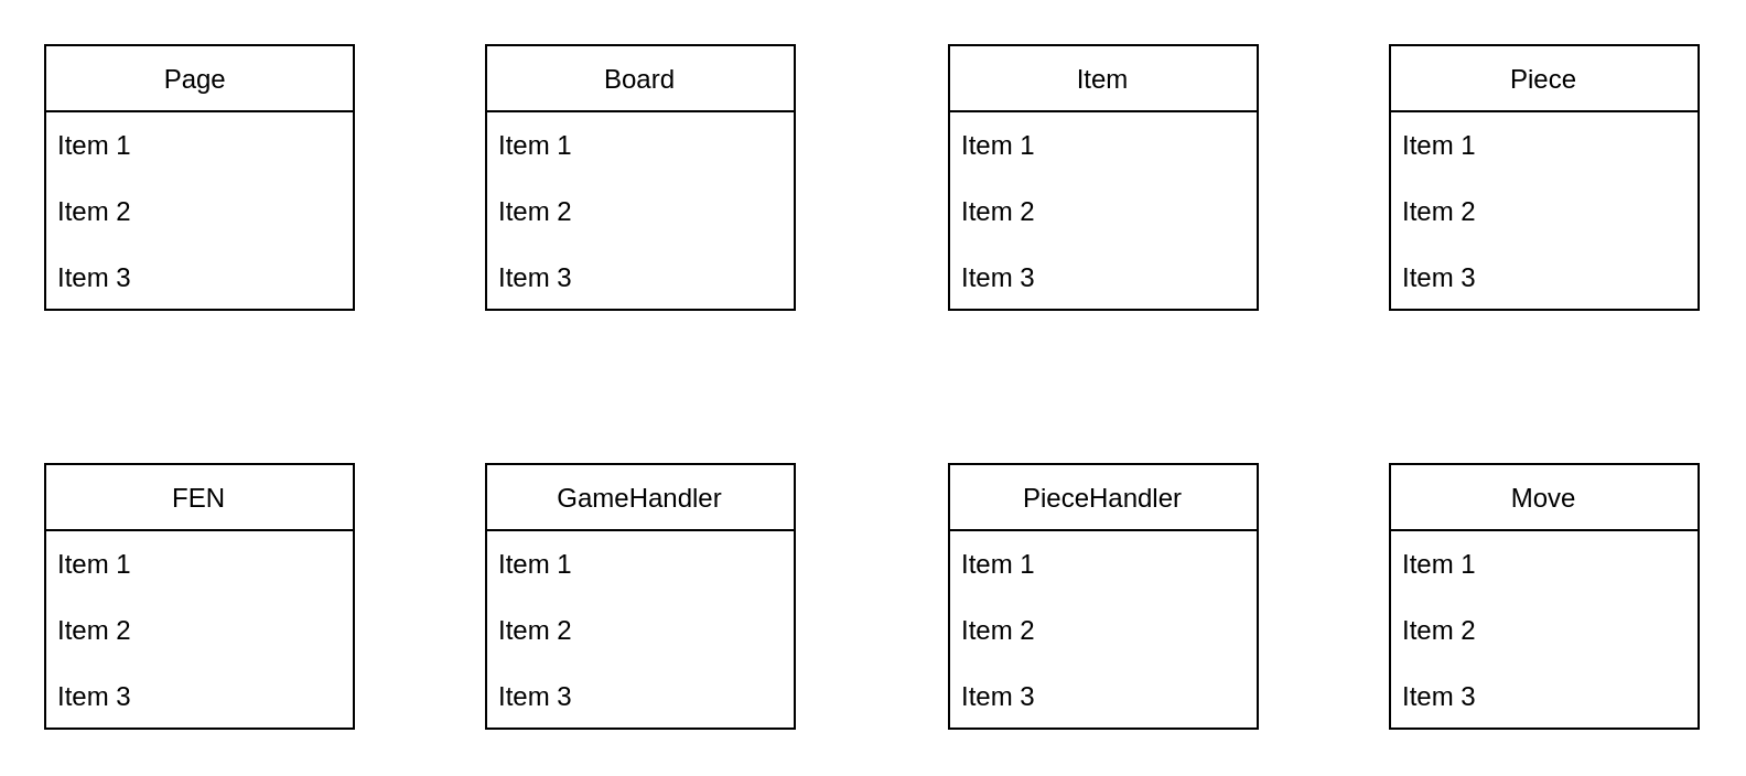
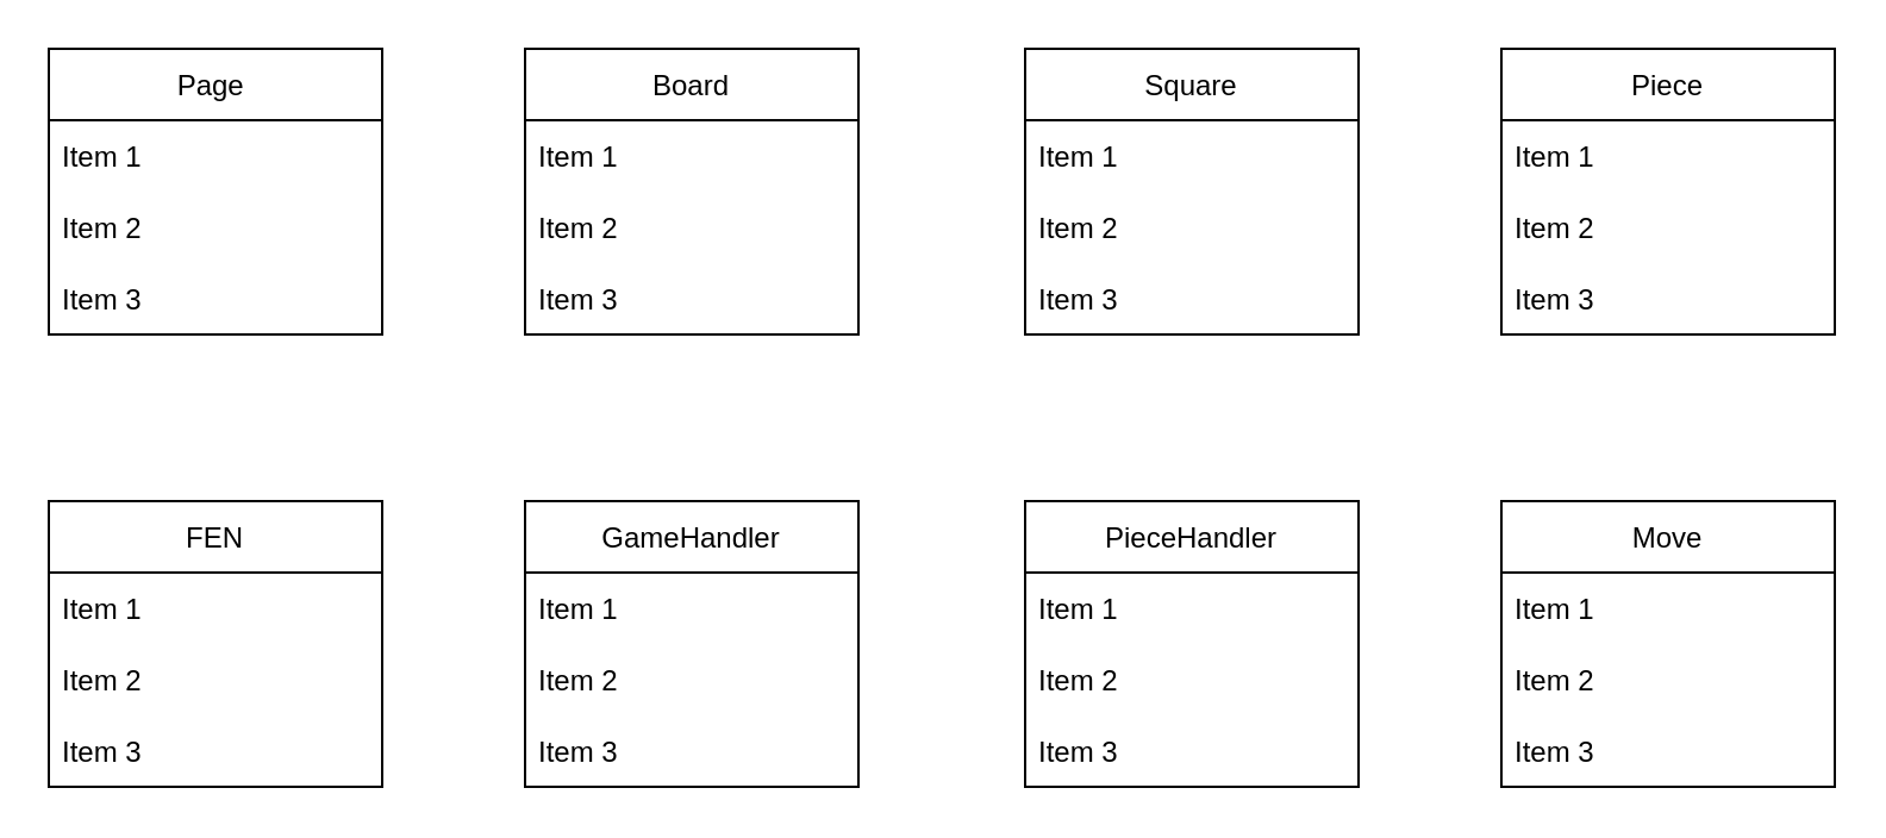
  <mxCell id="0" />
  <mxCell id="1" parent="0" />
  <mxCell id="2" value="Page " style="swimlane;fontStyle=0;childLayout=stackLayout;horizontal=1;startSize=30;horizontalStack=0;resizeParent=1;resizeParentMax=0;resizeLast=0;collapsible=1;marginBottom=0;" vertex="1" parent="1"><mxGeometry x="20" y="20" width="140" height="120" as="geometry" /></mxCell>
  <mxCell id="3" value="Item 1" style="text;strokeColor=none;fillColor=none;align=left;verticalAlign=middle;spacingLeft=4;spacingRight=4;overflow=hidden;points=[[0,0.5],[1,0.5]];portConstraint=eastwest;rotatable=0;" vertex="1" parent="2"><mxGeometry y="30" width="140" height="30" as="geometry" /></mxCell>
  <mxCell id="4" value="Item 2" style="text;strokeColor=none;fillColor=none;align=left;verticalAlign=middle;spacingLeft=4;spacingRight=4;overflow=hidden;points=[[0,0.5],[1,0.5]];portConstraint=eastwest;rotatable=0;" vertex="1" parent="2"><mxGeometry y="60" width="140" height="30" as="geometry" /></mxCell>
  <mxCell id="5" value="Item 3" style="text;strokeColor=none;fillColor=none;align=left;verticalAlign=middle;spacingLeft=4;spacingRight=4;overflow=hidden;points=[[0,0.5],[1,0.5]];portConstraint=eastwest;rotatable=0;" vertex="1" parent="2"><mxGeometry y="90" width="140" height="30" as="geometry" /></mxCell>
  <mxCell id="6" value="Board" style="swimlane;fontStyle=0;childLayout=stackLayout;horizontal=1;startSize=30;horizontalStack=0;resizeParent=1;resizeParentMax=0;resizeLast=0;collapsible=1;marginBottom=0;" vertex="1" parent="1"><mxGeometry x="220" y="20" width="140" height="120" as="geometry" /></mxCell>
  <mxCell id="7" value="Item 1" style="text;strokeColor=none;fillColor=none;align=left;verticalAlign=middle;spacingLeft=4;spacingRight=4;overflow=hidden;points=[[0,0.5],[1,0.5]];portConstraint=eastwest;rotatable=0;" vertex="1" parent="6"><mxGeometry y="30" width="140" height="30" as="geometry" /></mxCell>
  <mxCell id="8" value="Item 2" style="text;strokeColor=none;fillColor=none;align=left;verticalAlign=middle;spacingLeft=4;spacingRight=4;overflow=hidden;points=[[0,0.5],[1,0.5]];portConstraint=eastwest;rotatable=0;" vertex="1" parent="6"><mxGeometry y="60" width="140" height="30" as="geometry" /></mxCell>
  <mxCell id="9" value="Item 3" style="text;strokeColor=none;fillColor=none;align=left;verticalAlign=middle;spacingLeft=4;spacingRight=4;overflow=hidden;points=[[0,0.5],[1,0.5]];portConstraint=eastwest;rotatable=0;" vertex="1" parent="6"><mxGeometry y="90" width="140" height="30" as="geometry" /></mxCell>
- <mxCell id="10" value="Item" style="swimlane;fontStyle=0;childLayout=stackLayout;horizontal=1;startSize=30;horizontalStack=0;resizeParent=1;resizeParentMax=0;resizeLast=0;collapsible=1;marginBottom=0;" vertex="1" parent="1"><mxGeometry x="430" y="20" width="140" height="120" as="geometry" /></mxCell>
+ <mxCell id="10" value="Square" style="swimlane;fontStyle=0;childLayout=stackLayout;horizontal=1;startSize=30;horizontalStack=0;resizeParent=1;resizeParentMax=0;resizeLast=0;collapsible=1;marginBottom=0;" vertex="1" parent="1"><mxGeometry x="430" y="20" width="140" height="120" as="geometry" /></mxCell>
  <mxCell id="11" value="Item 1" style="text;strokeColor=none;fillColor=none;align=left;verticalAlign=middle;spacingLeft=4;spacingRight=4;overflow=hidden;points=[[0,0.5],[1,0.5]];portConstraint=eastwest;rotatable=0;" vertex="1" parent="10"><mxGeometry y="30" width="140" height="30" as="geometry" /></mxCell>
  <mxCell id="12" value="Item 2" style="text;strokeColor=none;fillColor=none;align=left;verticalAlign=middle;spacingLeft=4;spacingRight=4;overflow=hidden;points=[[0,0.5],[1,0.5]];portConstraint=eastwest;rotatable=0;" vertex="1" parent="10"><mxGeometry y="60" width="140" height="30" as="geometry" /></mxCell>
  <mxCell id="13" value="Item 3" style="text;strokeColor=none;fillColor=none;align=left;verticalAlign=middle;spacingLeft=4;spacingRight=4;overflow=hidden;points=[[0,0.5],[1,0.5]];portConstraint=eastwest;rotatable=0;" vertex="1" parent="10"><mxGeometry y="90" width="140" height="30" as="geometry" /></mxCell>
  <mxCell id="14" value="Piece" style="swimlane;fontStyle=0;childLayout=stackLayout;horizontal=1;startSize=30;horizontalStack=0;resizeParent=1;resizeParentMax=0;resizeLast=0;collapsible=1;marginBottom=0;" vertex="1" parent="1"><mxGeometry x="630" y="20" width="140" height="120" as="geometry" /></mxCell>
  <mxCell id="15" value="Item 1" style="text;strokeColor=none;fillColor=none;align=left;verticalAlign=middle;spacingLeft=4;spacingRight=4;overflow=hidden;points=[[0,0.5],[1,0.5]];portConstraint=eastwest;rotatable=0;" vertex="1" parent="14"><mxGeometry y="30" width="140" height="30" as="geometry" /></mxCell>
  <mxCell id="16" value="Item 2" style="text;strokeColor=none;fillColor=none;align=left;verticalAlign=middle;spacingLeft=4;spacingRight=4;overflow=hidden;points=[[0,0.5],[1,0.5]];portConstraint=eastwest;rotatable=0;" vertex="1" parent="14"><mxGeometry y="60" width="140" height="30" as="geometry" /></mxCell>
  <mxCell id="17" value="Item 3" style="text;strokeColor=none;fillColor=none;align=left;verticalAlign=middle;spacingLeft=4;spacingRight=4;overflow=hidden;points=[[0,0.5],[1,0.5]];portConstraint=eastwest;rotatable=0;" vertex="1" parent="14"><mxGeometry y="90" width="140" height="30" as="geometry" /></mxCell>
  <mxCell id="18" value="FEN" style="swimlane;fontStyle=0;childLayout=stackLayout;horizontal=1;startSize=30;horizontalStack=0;resizeParent=1;resizeParentMax=0;resizeLast=0;collapsible=1;marginBottom=0;" vertex="1" parent="1"><mxGeometry x="20" y="210" width="140" height="120" as="geometry" /></mxCell>
  <mxCell id="19" value="Item 1" style="text;strokeColor=none;fillColor=none;align=left;verticalAlign=middle;spacingLeft=4;spacingRight=4;overflow=hidden;points=[[0,0.5],[1,0.5]];portConstraint=eastwest;rotatable=0;" vertex="1" parent="18"><mxGeometry y="30" width="140" height="30" as="geometry" /></mxCell>
  <mxCell id="20" value="Item 2" style="text;strokeColor=none;fillColor=none;align=left;verticalAlign=middle;spacingLeft=4;spacingRight=4;overflow=hidden;points=[[0,0.5],[1,0.5]];portConstraint=eastwest;rotatable=0;" vertex="1" parent="18"><mxGeometry y="60" width="140" height="30" as="geometry" /></mxCell>
  <mxCell id="21" value="Item 3" style="text;strokeColor=none;fillColor=none;align=left;verticalAlign=middle;spacingLeft=4;spacingRight=4;overflow=hidden;points=[[0,0.5],[1,0.5]];portConstraint=eastwest;rotatable=0;" vertex="1" parent="18"><mxGeometry y="90" width="140" height="30" as="geometry" /></mxCell>
  <mxCell id="22" value="GameHandler" style="swimlane;fontStyle=0;childLayout=stackLayout;horizontal=1;startSize=30;horizontalStack=0;resizeParent=1;resizeParentMax=0;resizeLast=0;collapsible=1;marginBottom=0;" vertex="1" parent="1"><mxGeometry x="220" y="210" width="140" height="120" as="geometry" /></mxCell>
  <mxCell id="23" value="Item 1" style="text;strokeColor=none;fillColor=none;align=left;verticalAlign=middle;spacingLeft=4;spacingRight=4;overflow=hidden;points=[[0,0.5],[1,0.5]];portConstraint=eastwest;rotatable=0;" vertex="1" parent="22"><mxGeometry y="30" width="140" height="30" as="geometry" /></mxCell>
  <mxCell id="24" value="Item 2" style="text;strokeColor=none;fillColor=none;align=left;verticalAlign=middle;spacingLeft=4;spacingRight=4;overflow=hidden;points=[[0,0.5],[1,0.5]];portConstraint=eastwest;rotatable=0;" vertex="1" parent="22"><mxGeometry y="60" width="140" height="30" as="geometry" /></mxCell>
  <mxCell id="25" value="Item 3" style="text;strokeColor=none;fillColor=none;align=left;verticalAlign=middle;spacingLeft=4;spacingRight=4;overflow=hidden;points=[[0,0.5],[1,0.5]];portConstraint=eastwest;rotatable=0;" vertex="1" parent="22"><mxGeometry y="90" width="140" height="30" as="geometry" /></mxCell>
  <mxCell id="26" value="PieceHandler" style="swimlane;fontStyle=0;childLayout=stackLayout;horizontal=1;startSize=30;horizontalStack=0;resizeParent=1;resizeParentMax=0;resizeLast=0;collapsible=1;marginBottom=0;" vertex="1" parent="1"><mxGeometry x="430" y="210" width="140" height="120" as="geometry" /></mxCell>
  <mxCell id="27" value="Item 1" style="text;strokeColor=none;fillColor=none;align=left;verticalAlign=middle;spacingLeft=4;spacingRight=4;overflow=hidden;points=[[0,0.5],[1,0.5]];portConstraint=eastwest;rotatable=0;" vertex="1" parent="26"><mxGeometry y="30" width="140" height="30" as="geometry" /></mxCell>
  <mxCell id="28" value="Item 2" style="text;strokeColor=none;fillColor=none;align=left;verticalAlign=middle;spacingLeft=4;spacingRight=4;overflow=hidden;points=[[0,0.5],[1,0.5]];portConstraint=eastwest;rotatable=0;" vertex="1" parent="26"><mxGeometry y="60" width="140" height="30" as="geometry" /></mxCell>
  <mxCell id="29" value="Item 3" style="text;strokeColor=none;fillColor=none;align=left;verticalAlign=middle;spacingLeft=4;spacingRight=4;overflow=hidden;points=[[0,0.5],[1,0.5]];portConstraint=eastwest;rotatable=0;" vertex="1" parent="26"><mxGeometry y="90" width="140" height="30" as="geometry" /></mxCell>
  <mxCell id="30" value="Move" style="swimlane;fontStyle=0;childLayout=stackLayout;horizontal=1;startSize=30;horizontalStack=0;resizeParent=1;resizeParentMax=0;resizeLast=0;collapsible=1;marginBottom=0;" vertex="1" parent="1"><mxGeometry x="630" y="210" width="140" height="120" as="geometry" /></mxCell>
  <mxCell id="31" value="Item 1" style="text;strokeColor=none;fillColor=none;align=left;verticalAlign=middle;spacingLeft=4;spacingRight=4;overflow=hidden;points=[[0,0.5],[1,0.5]];portConstraint=eastwest;rotatable=0;" vertex="1" parent="30"><mxGeometry y="30" width="140" height="30" as="geometry" /></mxCell>
  <mxCell id="32" value="Item 2" style="text;strokeColor=none;fillColor=none;align=left;verticalAlign=middle;spacingLeft=4;spacingRight=4;overflow=hidden;points=[[0,0.5],[1,0.5]];portConstraint=eastwest;rotatable=0;" vertex="1" parent="30"><mxGeometry y="60" width="140" height="30" as="geometry" /></mxCell>
  <mxCell id="33" value="Item 3" style="text;strokeColor=none;fillColor=none;align=left;verticalAlign=middle;spacingLeft=4;spacingRight=4;overflow=hidden;points=[[0,0.5],[1,0.5]];portConstraint=eastwest;rotatable=0;" vertex="1" parent="30"><mxGeometry y="90" width="140" height="30" as="geometry" /></mxCell>
